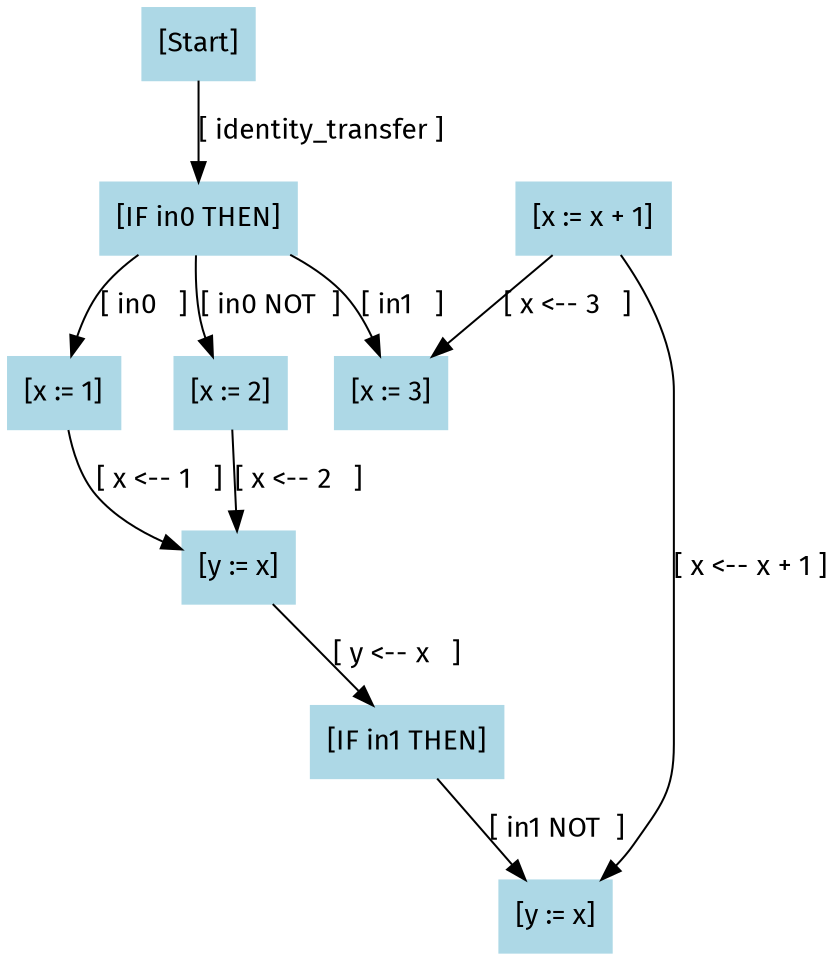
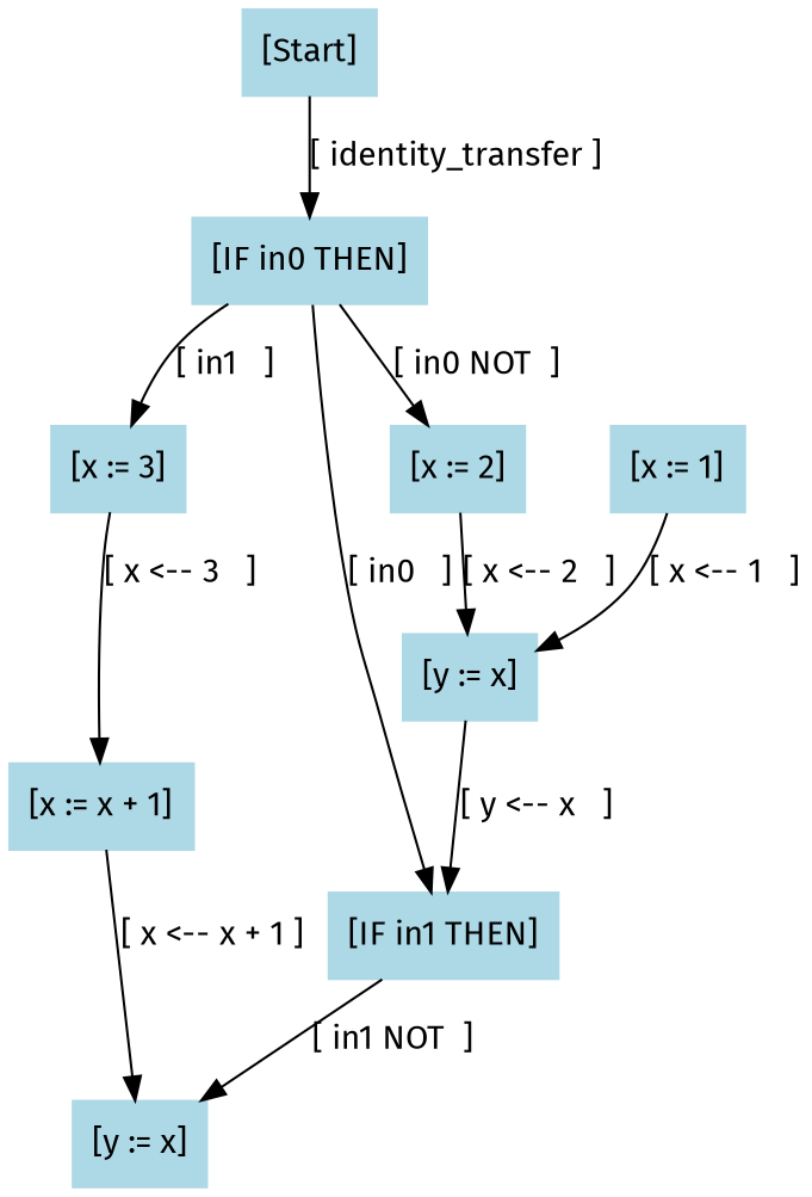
  digraph {
    fontname="Fira Sans"
    node [color=lightblue fontname="Fira Sans" shape=box style=filled]
    edge [color=black fontname="Fira Sans"]
    n1 [label="[Start]"]
    n2 [label="[IF in0 THEN]"]
    n3 [label="[x := 1]"]
    n4 [label="[x := 2]"]
    n5 [label="[x := 3]"]
    n6 [label="[y := x]"]
    n7 [label="[IF in1 THEN]"]
    n8 [label="[y := x]"]
    n9 [label="[x := x + 1]"]
    n1 -> n2 [label="[ identity_transfer ]"]
-   n2 -> n3 [label="[ in0   ]"]
+   n2 -> n7 [label="[ in0   ]"]
    n2 -> n4 [label="[ in0 NOT  ]"]
    n2 -> n5 [label="[ in1   ]"]
    n3 -> n6 [label="[ x <-- 1   ]"]
    n4 -> n6 [label="[ x <-- 2   ]"]
-   n9 -> n5 [label="[ x <-- 3   ]"]
+   n5 -> n9 [label="[ x <-- 3   ]"]
    n6 -> n7 [label="[ y <-- x   ]"]
    n7 -> n8 [label="[ in1 NOT  ]"]
    n9 -> n8 [label="[ x <-- x + 1 ]"]
  }
